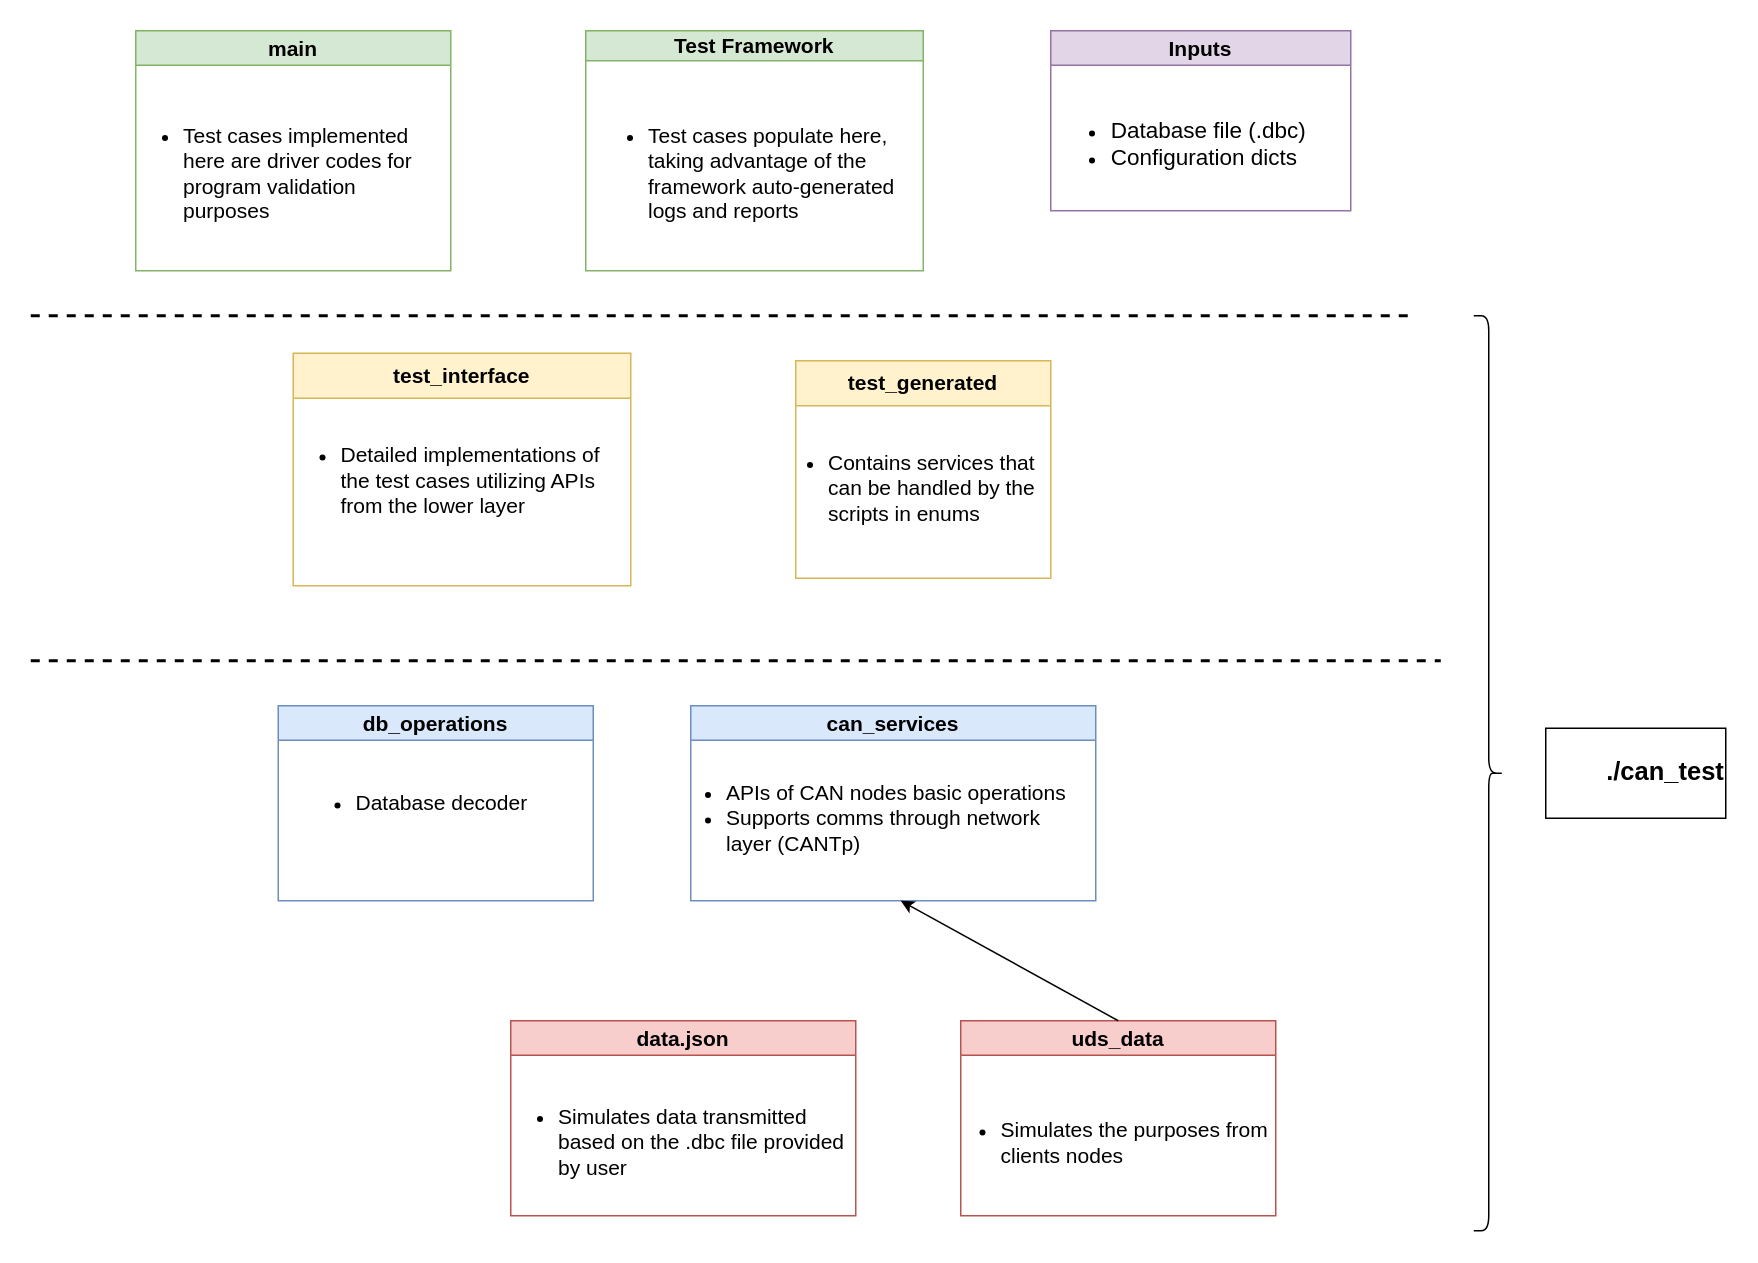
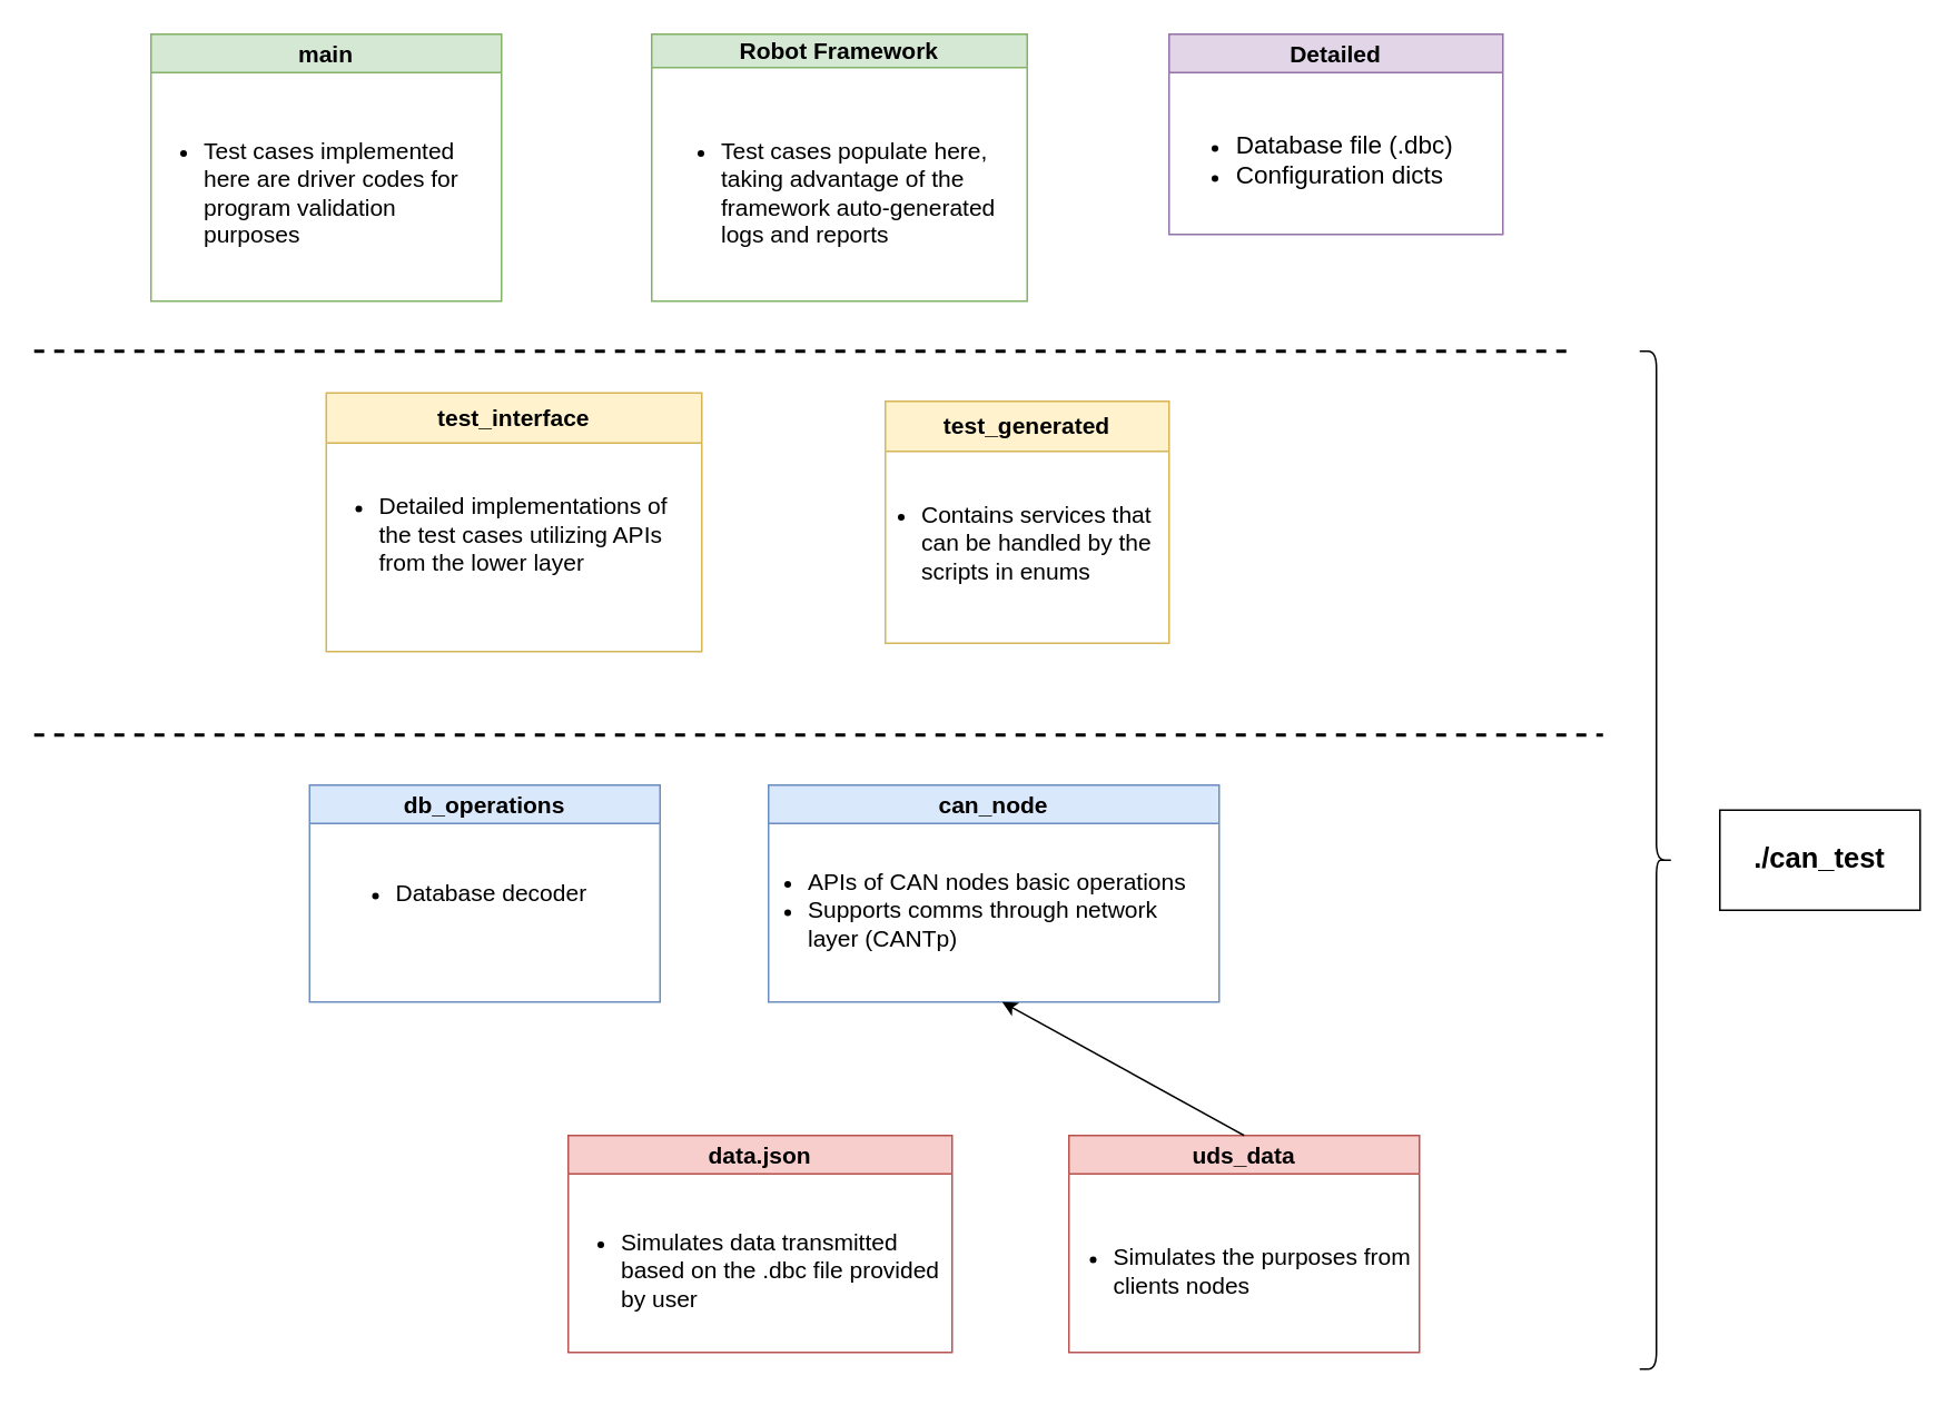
  <mxCell id="0" />
  <mxCell id="1" parent="0" />
  <mxCell id="2" value="&lt;font style=&quot;font-size: 14px;&quot;&gt;uds_data&lt;/font&gt;" style="swimlane;whiteSpace=wrap;html=1;fillColor=#f8cecc;strokeColor=#b85450;" parent="1" vertex="1"><mxGeometry x="640" y="680" width="210" height="130" as="geometry" /></mxCell>
  <mxCell id="3" value="&lt;ul&gt;&lt;li&gt;&lt;span style=&quot;font-size: 14px;&quot;&gt;Simulates the purposes from clients nodes&lt;/span&gt;&lt;/li&gt;&lt;/ul&gt;" style="text;html=1;strokeColor=none;fillColor=none;align=left;verticalAlign=middle;whiteSpace=wrap;rounded=0;" parent="2" vertex="1"><mxGeometry x="-15" y="66" width="240" height="30" as="geometry" /></mxCell>
  <mxCell id="4" value="&lt;font style=&quot;font-size: 14px;&quot;&gt;test_interface&lt;/font&gt;" style="swimlane;whiteSpace=wrap;html=1;startSize=30;fillColor=#fff2cc;strokeColor=#d6b656;" parent="1" vertex="1"><mxGeometry x="195" y="235" width="225" height="155" as="geometry" /></mxCell>
  <mxCell id="5" value="&lt;ul&gt;&lt;li&gt;&lt;font style=&quot;font-size: 14px;&quot;&gt;Detailed implementations of the test cases utilizing APIs from the lower layer&lt;/font&gt;&lt;/li&gt;&lt;/ul&gt;" style="text;html=1;strokeColor=none;fillColor=none;align=left;verticalAlign=middle;whiteSpace=wrap;rounded=0;" vertex="1" parent="4"><mxGeometry x="-10" y="70" width="215" height="30" as="geometry" /></mxCell>
  <mxCell id="6" value="" style="endArrow=none;dashed=1;html=1;rounded=0;strokeWidth=2;" parent="1" edge="1"><mxGeometry width="50" height="50" relative="1" as="geometry"><mxPoint x="20" y="210" as="sourcePoint" /><mxPoint x="940" y="210" as="targetPoint" /></mxGeometry></mxCell>
- <mxCell id="7" value="&lt;font style=&quot;font-size: 14px;&quot;&gt;Test Framework&lt;/font&gt;" style="swimlane;whiteSpace=wrap;html=1;fillColor=#d5e8d4;strokeColor=#82b366;startSize=20;" parent="1" vertex="1"><mxGeometry x="390" y="20" width="225" height="160" as="geometry" /></mxCell>
+ <mxCell id="7" value="&lt;font style=&quot;font-size: 14px;&quot;&gt;Robot Framework&lt;/font&gt;" style="swimlane;whiteSpace=wrap;html=1;fillColor=#d5e8d4;strokeColor=#82b366;startSize=20;" parent="1" vertex="1"><mxGeometry x="390" y="20" width="225" height="160" as="geometry" /></mxCell>
  <mxCell id="8" value="&lt;ul&gt;&lt;li&gt;&lt;font style=&quot;font-size: 14px;&quot;&gt;Test cases populate here, taking advantage of the framework auto-generated logs and reports&lt;/font&gt;&lt;/li&gt;&lt;/ul&gt;" style="text;html=1;strokeColor=none;fillColor=none;align=left;verticalAlign=middle;whiteSpace=wrap;rounded=0;" vertex="1" parent="7"><mxGeometry y="80" width="213" height="30" as="geometry" /></mxCell>
  <mxCell id="9" value="&lt;font style=&quot;font-size: 14px;&quot;&gt;main&lt;/font&gt;" style="swimlane;whiteSpace=wrap;html=1;fillColor=#d5e8d4;strokeColor=#82b366;" parent="1" vertex="1"><mxGeometry x="90" y="20" width="210" height="160" as="geometry" /></mxCell>
  <mxCell id="10" value="&lt;ul&gt;&lt;li&gt;&lt;font style=&quot;font-size: 14px;&quot;&gt;Test cases implemented here are driver codes for program validation purposes&amp;nbsp;&lt;/font&gt;&lt;/li&gt;&lt;/ul&gt;" style="text;html=1;strokeColor=none;fillColor=none;align=left;verticalAlign=middle;whiteSpace=wrap;rounded=0;" vertex="1" parent="9"><mxGeometry x="-10" y="80" width="200" height="30" as="geometry" /></mxCell>
  <mxCell id="11" value="&lt;font style=&quot;font-size: 14px;&quot;&gt;db_operations&lt;/font&gt;" style="swimlane;whiteSpace=wrap;html=1;fillColor=#dae8fc;strokeColor=#6c8ebf;" parent="1" vertex="1"><mxGeometry x="185" y="470" width="210" height="130" as="geometry" /></mxCell>
  <mxCell id="12" value="&lt;ul&gt;&lt;li&gt;&lt;font style=&quot;font-size: 14px;&quot;&gt;Database decoder&lt;/font&gt;&lt;/li&gt;&lt;/ul&gt;" style="text;html=1;strokeColor=none;fillColor=none;align=left;verticalAlign=middle;whiteSpace=wrap;rounded=0;" parent="11" vertex="1"><mxGeometry x="10" y="50" width="185" height="30" as="geometry" /></mxCell>
- <mxCell id="13" value="&lt;font style=&quot;font-size: 14px;&quot;&gt;can_services&lt;/font&gt;" style="swimlane;whiteSpace=wrap;html=1;fillColor=#dae8fc;strokeColor=#6c8ebf;" parent="1" vertex="1"><mxGeometry x="460" y="470" width="270" height="130" as="geometry" /></mxCell>
+ <mxCell id="13" value="&lt;font style=&quot;font-size: 14px;&quot;&gt;can_node&lt;/font&gt;" style="swimlane;whiteSpace=wrap;html=1;fillColor=#dae8fc;strokeColor=#6c8ebf;" parent="1" vertex="1"><mxGeometry x="460" y="470" width="270" height="130" as="geometry" /></mxCell>
  <mxCell id="14" value="&lt;ul&gt;&lt;li&gt;&lt;font style=&quot;font-size: 14px;&quot;&gt;APIs of CAN nodes basic operations&amp;nbsp;&lt;/font&gt;&lt;/li&gt;&lt;li&gt;&lt;font style=&quot;font-size: 14px;&quot;&gt;Supports comms through network layer (CANTp)&lt;/font&gt;&lt;/li&gt;&lt;/ul&gt;" style="text;html=1;strokeColor=none;fillColor=none;align=left;verticalAlign=middle;whiteSpace=wrap;rounded=0;" parent="13" vertex="1"><mxGeometry x="-18" y="60" width="280" height="30" as="geometry" /></mxCell>
  <mxCell id="15" value="&lt;font style=&quot;font-size: 14px;&quot;&gt;test_generated&lt;/font&gt;" style="swimlane;whiteSpace=wrap;html=1;startSize=30;fillColor=#fff2cc;strokeColor=#d6b656;" parent="1" vertex="1"><mxGeometry x="530" y="240" width="170" height="145" as="geometry" /></mxCell>
  <mxCell id="16" value="&lt;ul&gt;&lt;li&gt;&lt;font style=&quot;font-size: 14px;&quot;&gt;Contains services that can be handled by the scripts in enums&lt;/font&gt;&lt;/li&gt;&lt;/ul&gt;" style="text;html=1;strokeColor=none;fillColor=none;align=left;verticalAlign=middle;whiteSpace=wrap;rounded=0;" vertex="1" parent="15"><mxGeometry x="-20" y="70" width="200" height="30" as="geometry" /></mxCell>
  <mxCell id="17" value="&lt;font style=&quot;font-size: 14px;&quot;&gt;data.json&lt;/font&gt;" style="swimlane;whiteSpace=wrap;html=1;fillColor=#f8cecc;strokeColor=#b85450;" parent="1" vertex="1"><mxGeometry x="340" y="680" width="230" height="130" as="geometry" /></mxCell>
  <mxCell id="18" value="" style="endArrow=none;dashed=1;html=1;rounded=0;strokeWidth=2;" parent="1" edge="1"><mxGeometry width="50" height="50" relative="1" as="geometry"><mxPoint x="20" y="440" as="sourcePoint" /><mxPoint x="960" y="440" as="targetPoint" /></mxGeometry></mxCell>
- <mxCell id="19" value="&lt;font style=&quot;font-size: 14px;&quot;&gt;Inputs&lt;/font&gt;" style="swimlane;whiteSpace=wrap;html=1;fillColor=#e1d5e7;strokeColor=#9673a6;" parent="1" vertex="1"><mxGeometry x="700" y="20" width="200" height="120" as="geometry" /></mxCell>
+ <mxCell id="19" value="&lt;font style=&quot;font-size: 14px;&quot;&gt;Detailed&lt;/font&gt;" style="swimlane;whiteSpace=wrap;html=1;fillColor=#e1d5e7;strokeColor=#9673a6;" parent="1" vertex="1"><mxGeometry x="700" y="20" width="200" height="120" as="geometry" /></mxCell>
  <mxCell id="20" value="&lt;ul&gt;&lt;li&gt;&lt;font style=&quot;font-size: 15px;&quot;&gt;Database file (.dbc)&lt;/font&gt;&lt;/li&gt;&lt;li style=&quot;text-align: left;&quot;&gt;&lt;font style=&quot;font-size: 15px;&quot;&gt;Configuration dicts&amp;nbsp;&lt;/font&gt;&lt;/li&gt;&lt;/ul&gt;" style="text;html=1;align=center;verticalAlign=middle;resizable=0;points=[];autosize=1;strokeColor=none;fillColor=none;" parent="19" vertex="1"><mxGeometry x="-10" y="40" width="190" height="70" as="geometry" /></mxCell>
  <mxCell id="21" value="&lt;ul&gt;&lt;li&gt;&lt;span style=&quot;font-size: 14px;&quot;&gt;Simulates data transmitted based on the .dbc file provided by user&lt;/span&gt;&lt;/li&gt;&lt;/ul&gt;" style="text;html=1;strokeColor=none;fillColor=none;align=left;verticalAlign=middle;whiteSpace=wrap;rounded=0;" parent="1" vertex="1"><mxGeometry x="330" y="746" width="240" height="30" as="geometry" /></mxCell>
  <mxCell id="22" value="" style="shape=curlyBracket;whiteSpace=wrap;html=1;rounded=1;flipH=1;labelPosition=right;verticalLabelPosition=middle;align=left;verticalAlign=middle;" parent="1" vertex="1"><mxGeometry x="982" y="210" width="20" height="610" as="geometry" /></mxCell>
- <mxCell id="23" value="&lt;font style=&quot;font-size: 17px;&quot;&gt;&lt;b&gt;./can_test&lt;/b&gt;&lt;/font&gt;" style="text;html=1;strokeColor=none;fillColor=none;align=center;verticalAlign=middle;whiteSpace=wrap;rounded=0;" parent="1" vertex="1"><mxGeometry x="1080" y="500" width="60" height="30" as="geometry" /></mxCell>
+ <mxCell id="23" value="&lt;font style=&quot;font-size: 17px;&quot;&gt;&lt;b&gt;./can_test&lt;/b&gt;&lt;/font&gt;" style="text;html=1;strokeColor=none;fillColor=none;align=center;verticalAlign=middle;whiteSpace=wrap;rounded=0;" parent="1" vertex="1"><mxGeometry x="1060" y="500" width="60" height="30" as="geometry" /></mxCell>
  <mxCell id="24" value="" style="rounded=0;whiteSpace=wrap;html=1;fillColor=none;" parent="1" vertex="1"><mxGeometry x="1030" y="485" width="120" height="60" as="geometry" /></mxCell>
  <mxCell id="25" value="" style="endArrow=classic;html=1;rounded=0;exitX=0.5;exitY=0;exitDx=0;exitDy=0;" parent="1" source="2" edge="1"><mxGeometry width="50" height="50" relative="1" as="geometry"><mxPoint x="350" y="520" as="sourcePoint" /><mxPoint x="600" y="600" as="targetPoint" /></mxGeometry></mxCell>
